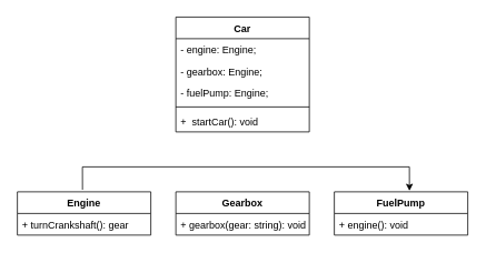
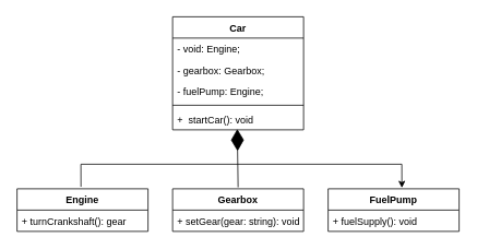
  <mxCell id="0" />
  <mxCell id="1" parent="0" />
  <mxCell id="2" value="Car" style="swimlane;fontStyle=1;align=center;verticalAlign=top;childLayout=stackLayout;horizontal=1;startSize=26;horizontalStack=0;resizeParent=1;resizeParentMax=0;resizeLast=0;collapsible=1;marginBottom=0;" parent="1" vertex="1"><mxGeometry x="210" y="20" width="160" height="138" as="geometry" /></mxCell>
- <mxCell id="3" value="- engine: Engine;" style="text;strokeColor=none;fillColor=none;align=left;verticalAlign=top;spacingLeft=4;spacingRight=4;overflow=hidden;rotatable=0;points=[[0,0.5],[1,0.5]];portConstraint=eastwest;" parent="2" vertex="1"><mxGeometry y="26" width="160" height="26" as="geometry" /></mxCell>
- <mxCell id="4" value="- gearbox: Engine;" style="text;strokeColor=none;fillColor=none;align=left;verticalAlign=top;spacingLeft=4;spacingRight=4;overflow=hidden;rotatable=0;points=[[0,0.5],[1,0.5]];portConstraint=eastwest;" parent="2" vertex="1"><mxGeometry y="52" width="160" height="26" as="geometry" /></mxCell>
+ <mxCell id="3" value="- void: Engine;" style="text;strokeColor=none;fillColor=none;align=left;verticalAlign=top;spacingLeft=4;spacingRight=4;overflow=hidden;rotatable=0;points=[[0,0.5],[1,0.5]];portConstraint=eastwest;" parent="2" vertex="1"><mxGeometry y="26" width="160" height="26" as="geometry" /></mxCell>
+ <mxCell id="4" value="- gearbox: Gearbox;" style="text;strokeColor=none;fillColor=none;align=left;verticalAlign=top;spacingLeft=4;spacingRight=4;overflow=hidden;rotatable=0;points=[[0,0.5],[1,0.5]];portConstraint=eastwest;" parent="2" vertex="1"><mxGeometry y="52" width="160" height="26" as="geometry" /></mxCell>
  <mxCell id="5" value="- fuelPump: Engine;" style="text;strokeColor=none;fillColor=none;align=left;verticalAlign=top;spacingLeft=4;spacingRight=4;overflow=hidden;rotatable=0;points=[[0,0.5],[1,0.5]];portConstraint=eastwest;" parent="2" vertex="1"><mxGeometry y="78" width="160" height="26" as="geometry" /></mxCell>
  <mxCell id="6" value="" style="line;strokeWidth=1;fillColor=none;align=left;verticalAlign=middle;spacingTop=-1;spacingLeft=3;spacingRight=3;rotatable=0;labelPosition=right;points=[];portConstraint=eastwest;strokeColor=inherit;" parent="2" vertex="1"><mxGeometry y="104" width="160" height="8" as="geometry" /></mxCell>
  <mxCell id="7" value="+  startCar(): void" style="text;strokeColor=none;fillColor=none;align=left;verticalAlign=top;spacingLeft=4;spacingRight=4;overflow=hidden;rotatable=0;points=[[0,0.5],[1,0.5]];portConstraint=eastwest;" parent="2" vertex="1"><mxGeometry y="112" width="160" height="26" as="geometry" /></mxCell>
  <mxCell id="8" value="Gearbox" style="swimlane;fontStyle=1;align=center;verticalAlign=top;childLayout=stackLayout;horizontal=1;startSize=26;horizontalStack=0;resizeParent=1;resizeParentMax=0;resizeLast=0;collapsible=1;marginBottom=0;" parent="1" vertex="1"><mxGeometry x="210" y="230" width="160" height="52" as="geometry" /></mxCell>
- <mxCell id="9" value="+ gearbox(gear: string): void" style="text;strokeColor=none;fillColor=none;align=left;verticalAlign=top;spacingLeft=4;spacingRight=4;overflow=hidden;rotatable=0;points=[[0,0.5],[1,0.5]];portConstraint=eastwest;" parent="8" vertex="1"><mxGeometry y="26" width="160" height="26" as="geometry" /></mxCell>
+ <mxCell id="9" value="+ setGear(gear: string): void" style="text;strokeColor=none;fillColor=none;align=left;verticalAlign=top;spacingLeft=4;spacingRight=4;overflow=hidden;rotatable=0;points=[[0,0.5],[1,0.5]];portConstraint=eastwest;" parent="8" vertex="1"><mxGeometry y="26" width="160" height="26" as="geometry" /></mxCell>
  <mxCell id="10" value="Engine" style="swimlane;fontStyle=1;align=center;verticalAlign=top;childLayout=stackLayout;horizontal=1;startSize=26;horizontalStack=0;resizeParent=1;resizeParentMax=0;resizeLast=0;collapsible=1;marginBottom=0;" parent="1" vertex="1"><mxGeometry x="20" y="230" width="160" height="52" as="geometry" /></mxCell>
  <mxCell id="11" value="+ turnCrankshaft(): gear" style="text;strokeColor=none;fillColor=none;align=left;verticalAlign=top;spacingLeft=4;spacingRight=4;overflow=hidden;rotatable=0;points=[[0,0.5],[1,0.5]];portConstraint=eastwest;" parent="10" vertex="1"><mxGeometry y="26" width="160" height="26" as="geometry" /></mxCell>
  <mxCell id="12" value="FuelPump" style="swimlane;fontStyle=1;align=center;verticalAlign=top;childLayout=stackLayout;horizontal=1;startSize=26;horizontalStack=0;resizeParent=1;resizeParentMax=0;resizeLast=0;collapsible=1;marginBottom=0;" parent="1" vertex="1"><mxGeometry x="400" y="230" width="160" height="52" as="geometry" /></mxCell>
- <mxCell id="13" value="+ engine(): void" style="text;strokeColor=none;fillColor=none;align=left;verticalAlign=top;spacingLeft=4;spacingRight=4;overflow=hidden;rotatable=0;points=[[0,0.5],[1,0.5]];portConstraint=eastwest;" parent="12" vertex="1"><mxGeometry y="26" width="160" height="26" as="geometry" /></mxCell>
+ <mxCell id="13" value="+ fuelSupply(): void" style="text;strokeColor=none;fillColor=none;align=left;verticalAlign=top;spacingLeft=4;spacingRight=4;overflow=hidden;rotatable=0;points=[[0,0.5],[1,0.5]];portConstraint=eastwest;" parent="12" vertex="1"><mxGeometry y="26" width="160" height="26" as="geometry" /></mxCell>
  <mxCell id="14" value="" style="endArrow=classic;html=1;rounded=0;entryX=0.563;entryY=-0.023;entryDx=0;entryDy=0;entryPerimeter=0;exitX=0.488;exitY=-0.047;exitDx=0;exitDy=0;exitPerimeter=0;" parent="1" source="10" target="12" edge="1"><mxGeometry width="50" height="50" relative="1" as="geometry"><mxPoint x="100" y="200" as="sourcePoint" /><mxPoint x="510" y="200" as="targetPoint" /><Array as="points"><mxPoint x="98" y="200" /><mxPoint x="490" y="200" /></Array></mxGeometry></mxCell>
+ <mxCell id="15" value="" style="endArrow=diamondThin;endFill=1;endSize=24;html=1;rounded=0;entryX=0.494;entryY=0.962;entryDx=0;entryDy=0;entryPerimeter=0;exitX=0.5;exitY=-0.035;exitDx=0;exitDy=0;exitPerimeter=0;" parent="1" source="8" target="7" edge="1"><mxGeometry width="160" relative="1" as="geometry"><mxPoint x="210" y="190" as="sourcePoint" /><mxPoint x="370" y="190" as="targetPoint" /></mxGeometry></mxCell>
